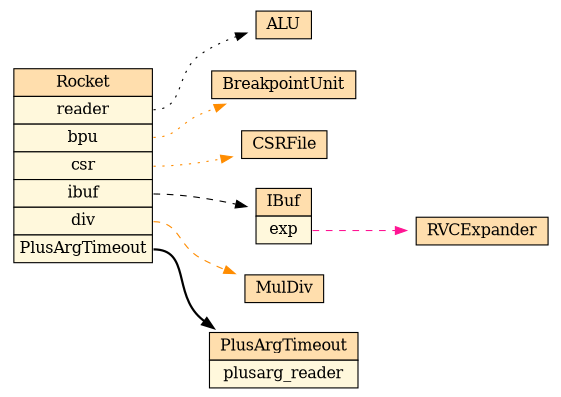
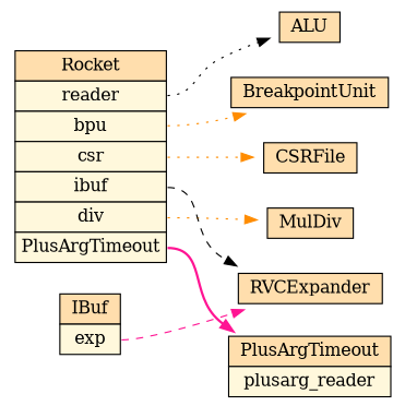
  digraph {
    fontname="DejaVu Serif"
    rankdir=LR
    node [fontname="DejaVu Serif" shape=plaintext]
    edge [color=darkorange fontname="DejaVu Serif" style=dotted]
    n1 [label=<  <TABLE BORDER="0" CELLBORDER="1" CELLSPACING="0" CELLPADDING="4" >          <TR >     <TD BGCOLOR="#FFDEAD" > Rocket </TD>   </TR>            <TR>     <TD PORT="module_6" BGCOLOR="#FFF8DC" >reader</TD>   </TR>            <TR>     <TD PORT="module_2" BGCOLOR="#FFF8DC" >bpu</TD>   </TR>            <TR>     <TD PORT="module_9" BGCOLOR="#FFF8DC" >csr</TD>   </TR>            <TR>     <TD PORT="module_4" BGCOLOR="#FFF8DC" >ibuf</TD>   </TR>            <TR>     <TD PORT="module_3" BGCOLOR="#FFF8DC" >div</TD>   </TR>            <TR>     <TD PORT="module_7" BGCOLOR="#FFF8DC" >PlusArgTimeout</TD>   </TR>          </TABLE>>]
    n2 [label=<  <TABLE BORDER="0" CELLBORDER="1" CELLSPACING="0" CELLPADDING="4" >          <TR >     <TD BGCOLOR="#FFDEAD" > BreakpointUnit </TD>   </TR>          </TABLE>>]
    n3 [label=<  <TABLE BORDER="0" CELLBORDER="1" CELLSPACING="0" CELLPADDING="4" >          <TR >     <TD BGCOLOR="#FFDEAD" > MulDiv </TD>   </TR>          </TABLE>>]
    n4 [label=<  <TABLE BORDER="0" CELLBORDER="1" CELLSPACING="0" CELLPADDING="4" >          <TR >     <TD BGCOLOR="#FFDEAD" > IBuf </TD>   </TR>            <TR>     <TD PORT="module_5" BGCOLOR="#FFF8DC" >exp</TD>   </TR>          </TABLE>>]
    n5 [label=<  <TABLE BORDER="0" CELLBORDER="1" CELLSPACING="0" CELLPADDING="4" >          <TR >     <TD BGCOLOR="#FFDEAD" > ALU </TD>   </TR>          </TABLE>>]
    n6 [label=<  <TABLE BORDER="0" CELLBORDER="1" CELLSPACING="0" CELLPADDING="4" >          <TR >     <TD BGCOLOR="#FFDEAD" > PlusArgTimeout </TD>   </TR>            <TR>     <TD PORT="module_8" BGCOLOR="#FFF8DC" >plusarg_reader</TD>   </TR>          </TABLE>>]
    n7 [label=<  <TABLE BORDER="0" CELLBORDER="1" CELLSPACING="0" CELLPADDING="4" >          <TR >     <TD BGCOLOR="#FFDEAD" > CSRFile </TD>   </TR>          </TABLE>>]
    n8 [label=<  <TABLE BORDER="0" CELLBORDER="1" CELLSPACING="0" CELLPADDING="4" >          <TR >     <TD BGCOLOR="#FFDEAD" > RVCExpander </TD>   </TR>          </TABLE>>]
    n1 -> n2 [tailport=module_2]
-   n1 -> n3 [style=dashed tailport=module_3]
-   n1 -> n4 [color=black style=dashed tailport=module_4]
+   n1 -> n3 [tailport=module_3]
+   n1 -> n8 [color=black style=dashed tailport=module_4]
    n1 -> n5 [color=black tailport=module_6]
-   n1 -> n6 [color=black style=bold tailport=module_7]
+   n1 -> n6 [color=deeppink style=bold tailport=module_7]
    n1 -> n7 [tailport=module_9]
    n4 -> n8 [color=deeppink style=dashed tailport=module_5]
  }
